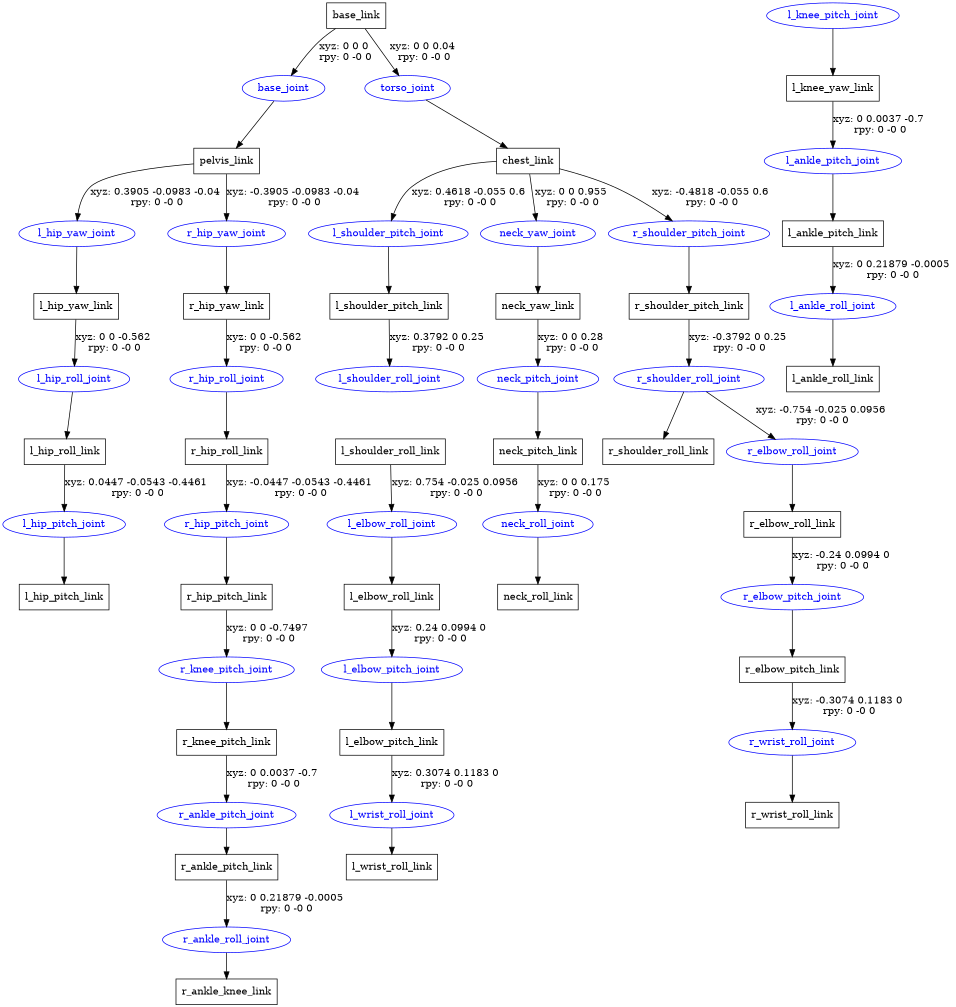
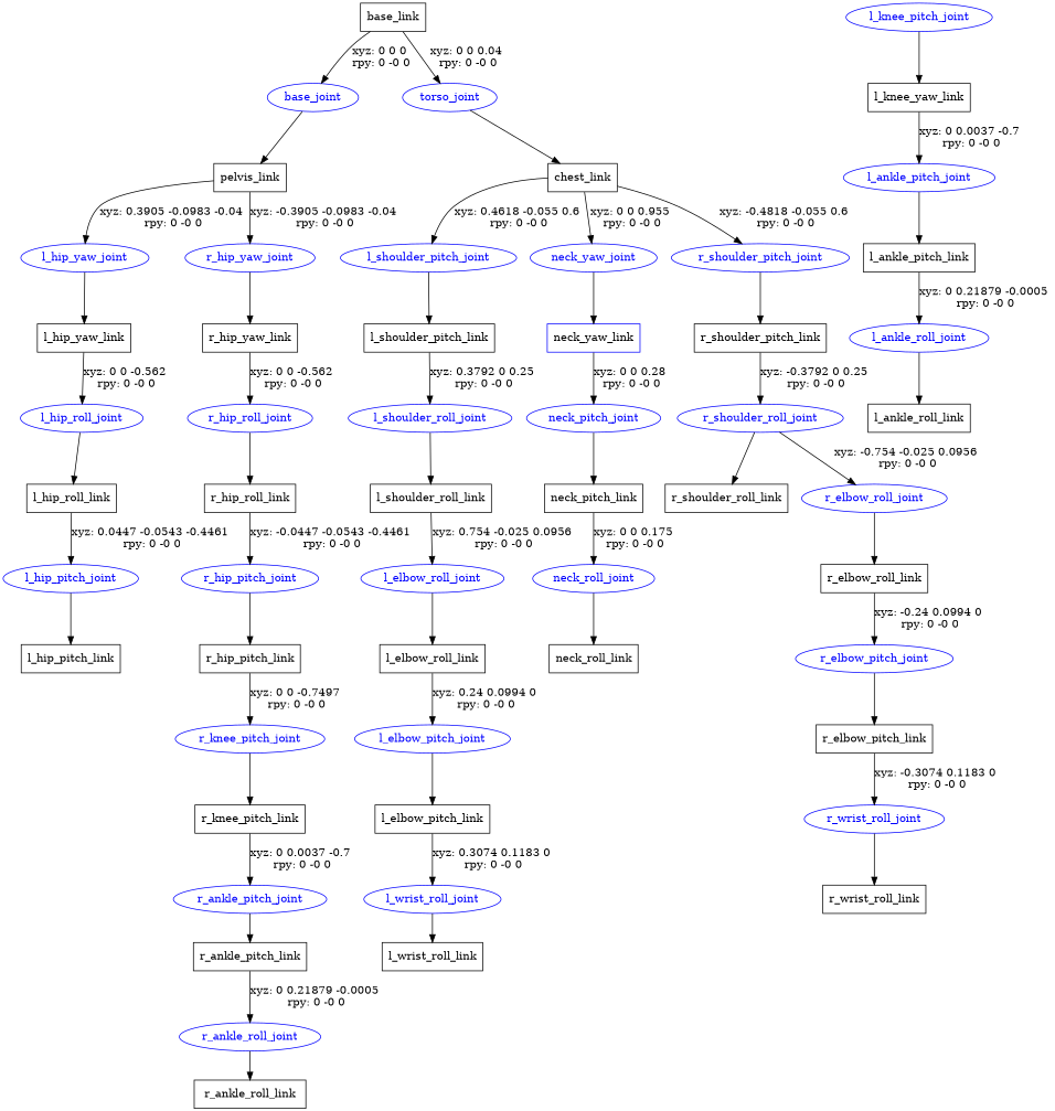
  digraph {
    node [shape=box]
    n1 [label=base_link]
    base_joint [color=blue fontcolor=blue shape=ellipse]
    torso_joint [color=blue fontcolor=blue shape=ellipse]
    n4 [label=pelvis_link]
    n5 [label=chest_link]
    l_hip_yaw_joint [color=blue fontcolor=blue shape=ellipse]
    r_hip_yaw_joint [color=blue fontcolor=blue shape=ellipse]
    n8 [label=l_hip_yaw_link]
    n9 [label=r_hip_yaw_link]
    l_hip_roll_joint [color=blue fontcolor=blue shape=ellipse]
    n11 [label=l_hip_roll_link]
    l_hip_pitch_joint [color=blue fontcolor=blue shape=ellipse]
    n13 [label=l_hip_pitch_link]
    l_knee_pitch_joint [color=blue fontcolor=blue shape=ellipse]
    n15 [label=l_knee_yaw_link]
    l_ankle_pitch_joint [color=blue fontcolor=blue shape=ellipse]
    n17 [label=l_ankle_pitch_link]
    l_ankle_roll_joint [color=blue fontcolor=blue shape=ellipse]
    n19 [label=l_ankle_roll_link]
    r_hip_roll_joint [color=blue fontcolor=blue shape=ellipse]
    n21 [label=r_hip_roll_link]
    r_hip_pitch_joint [color=blue fontcolor=blue shape=ellipse]
    n23 [label=r_hip_pitch_link]
    r_knee_pitch_joint [color=blue fontcolor=blue shape=ellipse]
    n25 [label=r_knee_pitch_link]
    r_ankle_pitch_joint [color=blue fontcolor=blue shape=ellipse]
    n27 [label=r_ankle_pitch_link]
    r_ankle_roll_joint [color=blue fontcolor=blue shape=ellipse]
-   n29 [label=r_ankle_knee_link]
+   n29 [label=r_ankle_roll_link]
    l_shoulder_pitch_joint [color=blue fontcolor=blue shape=ellipse]
    neck_yaw_joint [color=blue fontcolor=blue shape=ellipse]
    r_shoulder_pitch_joint [color=blue fontcolor=blue shape=ellipse]
    n33 [label=l_shoulder_pitch_link]
-   n34 [label=neck_yaw_link]
+   n34 [label=neck_yaw_link color=blue]
    n35 [label=r_shoulder_pitch_link]
    l_shoulder_roll_joint [color=blue fontcolor=blue shape=ellipse]
    n37 [label=l_shoulder_roll_link]
    l_elbow_roll_joint [color=blue fontcolor=blue shape=ellipse]
    n39 [label=l_elbow_roll_link]
    l_elbow_pitch_joint [color=blue fontcolor=blue shape=ellipse]
    n41 [label=l_elbow_pitch_link]
    l_wrist_roll_joint [color=blue fontcolor=blue shape=ellipse]
    n43 [label=l_wrist_roll_link]
    neck_pitch_joint [color=blue fontcolor=blue shape=ellipse]
    n45 [label=neck_pitch_link]
    neck_roll_joint [color=blue fontcolor=blue shape=ellipse]
    n47 [label=neck_roll_link]
    r_shoulder_roll_joint [color=blue fontcolor=blue shape=ellipse]
    n49 [label=r_shoulder_roll_link]
    r_elbow_roll_joint [color=blue fontcolor=blue shape=ellipse]
    n51 [label=r_elbow_roll_link]
    r_elbow_pitch_joint [color=blue fontcolor=blue shape=ellipse]
    n53 [label=r_elbow_pitch_link]
    r_wrist_roll_joint [color=blue fontcolor=blue shape=ellipse]
    n55 [label=r_wrist_roll_link]
    n1 -> base_joint [label="xyz: 0 0 0 \nrpy: 0 -0 0"]
    n1 -> torso_joint [label="xyz: 0 0 0.04 \nrpy: 0 -0 0"]
    base_joint -> n4
    torso_joint -> n5
    n4 -> l_hip_yaw_joint [label="xyz: 0.3905 -0.0983 -0.04 \nrpy: 0 -0 0"]
    n4 -> r_hip_yaw_joint [label="xyz: -0.3905 -0.0983 -0.04 \nrpy: 0 -0 0"]
    n5 -> l_shoulder_pitch_joint [label="xyz: 0.4618 -0.055 0.6 \nrpy: 0 -0 0"]
    n5 -> neck_yaw_joint [label="xyz: 0 0 0.955 \nrpy: 0 -0 0"]
    n5 -> r_shoulder_pitch_joint [label="xyz: -0.4818 -0.055 0.6 \nrpy: 0 -0 0"]
    l_hip_yaw_joint -> n8
    r_hip_yaw_joint -> n9
    n8 -> l_hip_roll_joint [label="xyz: 0 0 -0.562 \nrpy: 0 -0 0"]
    n9 -> r_hip_roll_joint [label="xyz: 0 0 -0.562 \nrpy: 0 -0 0"]
    l_hip_roll_joint -> n11
    n11 -> l_hip_pitch_joint [label="xyz: 0.0447 -0.0543 -0.4461 \nrpy: 0 -0 0"]
    l_hip_pitch_joint -> n13
    l_knee_pitch_joint -> n15
    n15 -> l_ankle_pitch_joint [label="xyz: 0 0.0037 -0.7 \nrpy: 0 -0 0"]
    l_ankle_pitch_joint -> n17
    n17 -> l_ankle_roll_joint [label="xyz: 0 0.21879 -0.0005 \nrpy: 0 -0 0"]
    l_ankle_roll_joint -> n19
    r_hip_roll_joint -> n21
    n21 -> r_hip_pitch_joint [label="xyz: -0.0447 -0.0543 -0.4461 \nrpy: 0 -0 0"]
    r_hip_pitch_joint -> n23
    n23 -> r_knee_pitch_joint [label="xyz: 0 0 -0.7497 \nrpy: 0 -0 0"]
    r_knee_pitch_joint -> n25
    n25 -> r_ankle_pitch_joint [label="xyz: 0 0.0037 -0.7 \nrpy: 0 -0 0"]
    r_ankle_pitch_joint -> n27
    n27 -> r_ankle_roll_joint [label="xyz: 0 0.21879 -0.0005 \nrpy: 0 -0 0"]
    r_ankle_roll_joint -> n29
    l_shoulder_pitch_joint -> n33
    neck_yaw_joint -> n34
    r_shoulder_pitch_joint -> n35
    n33 -> l_shoulder_roll_joint [label="xyz: 0.3792 0 0.25 \nrpy: 0 -0 0"]
    n34 -> neck_pitch_joint [label="xyz: 0 0 0.28 \nrpy: 0 -0 0"]
    n35 -> r_shoulder_roll_joint [label="xyz: -0.3792 0 0.25 \nrpy: 0 -0 0"]
+   l_shoulder_roll_joint -> n37
    n37 -> l_elbow_roll_joint [label="xyz: 0.754 -0.025 0.0956 \nrpy: 0 -0 0"]
    l_elbow_roll_joint -> n39
    n39 -> l_elbow_pitch_joint [label="xyz: 0.24 0.0994 0 \nrpy: 0 -0 0"]
    l_elbow_pitch_joint -> n41
    n41 -> l_wrist_roll_joint [label="xyz: 0.3074 0.1183 0 \nrpy: 0 -0 0"]
    l_wrist_roll_joint -> n43
    neck_pitch_joint -> n45
    n45 -> neck_roll_joint [label="xyz: 0 0 0.175 \nrpy: 0 -0 0"]
    neck_roll_joint -> n47
    r_shoulder_roll_joint -> n49
    r_shoulder_roll_joint -> r_elbow_roll_joint [label="xyz: -0.754 -0.025 0.0956 \nrpy: 0 -0 0"]
    r_elbow_roll_joint -> n51
    n51 -> r_elbow_pitch_joint [label="xyz: -0.24 0.0994 0 \nrpy: 0 -0 0"]
    r_elbow_pitch_joint -> n53
    n53 -> r_wrist_roll_joint [label="xyz: -0.3074 0.1183 0 \nrpy: 0 -0 0"]
    r_wrist_roll_joint -> n55
  }
